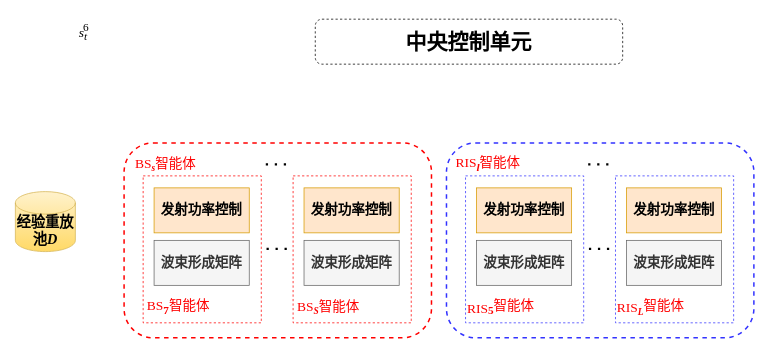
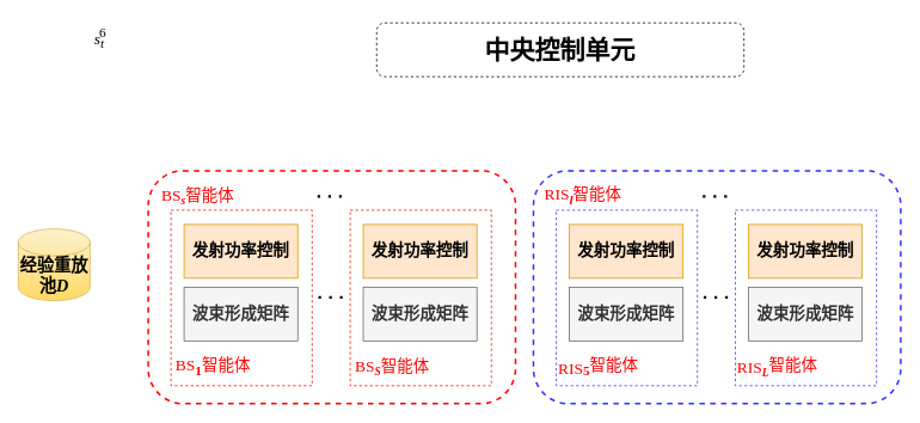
  <mxCell id="0" />
  <mxCell id="1" parent="0" />
  <mxCell id="2" value="&lt;font face=&quot;Times New Roman&quot;&gt;&lt;span style=&quot;font-size: 28px;&quot;&gt;&lt;b&gt;中央控制单元&lt;/b&gt;&lt;/span&gt;&lt;/font&gt;" style="rounded=1;whiteSpace=wrap;html=1;dashed=1;" vertex="1" parent="1"><mxGeometry x="420" y="25" width="410" height="60" as="geometry" /></mxCell>
  <mxCell id="3" value="&lt;font style=&quot;font-size: 19px;&quot; face=&quot;Times New Roman&quot;&gt;&lt;b&gt;经验重放池&lt;i&gt;D&lt;/i&gt;&lt;/b&gt;&lt;/font&gt;" style="shape=cylinder3;whiteSpace=wrap;html=1;boundedLbl=1;backgroundOutline=1;size=15;fillColor=#fff2cc;strokeColor=#d6b656;gradientColor=#ffd966;" vertex="1" parent="1"><mxGeometry x="20" y="255" width="80" height="80" as="geometry" /></mxCell>
  <mxCell id="4" value="" style="group" vertex="1" connectable="0" parent="1"><mxGeometry x="165" y="190" width="410" height="260" as="geometry" /></mxCell>
  <mxCell id="5" value="" style="rounded=1;whiteSpace=wrap;html=1;dashed=1;strokeWidth=2;strokeColor=#FF0000;" vertex="1" parent="4"><mxGeometry width="410" height="260" as="geometry" /></mxCell>
  <mxCell id="6" value="" style="group" vertex="1" connectable="0" parent="4"><mxGeometry x="40" y="60" width="166" height="190" as="geometry" /></mxCell>
  <mxCell id="7" value="" style="rounded=0;whiteSpace=wrap;html=1;dashed=1;strokeColor=#FF0000;strokeWidth=1;" vertex="1" parent="6"><mxGeometry x="-14.58" y="-16" width="157.58" height="196" as="geometry" /></mxCell>
  <mxCell id="8" value="&lt;font size=&quot;1&quot; face=&quot;Times New Roman&quot;&gt;&lt;b style=&quot;font-size: 18px;&quot;&gt;发射功率控制&lt;/b&gt;&lt;/font&gt;" style="rounded=0;whiteSpace=wrap;html=1;fillColor=#ffe6cc;strokeColor=#d79b00;movable=1;resizable=1;rotatable=1;deletable=1;editable=1;locked=0;connectable=1;" vertex="1" parent="6"><mxGeometry width="126.941" height="60" as="geometry" /></mxCell>
  <mxCell id="9" value="&lt;font size=&quot;1&quot; face=&quot;Times New Roman&quot;&gt;&lt;b style=&quot;font-size: 18px;&quot;&gt;波束形成矩阵&lt;/b&gt;&lt;/font&gt;" style="rounded=0;whiteSpace=wrap;html=1;fillColor=#f5f5f5;strokeColor=#666666;fontColor=#333333;movable=1;resizable=1;rotatable=1;deletable=1;editable=1;locked=0;connectable=1;" vertex="1" parent="6"><mxGeometry y="70" width="126.941" height="60" as="geometry" /></mxCell>
- <mxCell id="10" value="&lt;font color=&quot;#ff0000&quot; style=&quot;font-size: 18px;&quot; face=&quot;Times New Roman&quot;&gt;BS&lt;sub&gt;&lt;b&gt;7&lt;/b&gt;&lt;/sub&gt;智能体&lt;/font&gt;" style="text;html=1;align=center;verticalAlign=middle;resizable=0;points=[];autosize=1;strokeColor=none;fillColor=none;" vertex="1" parent="6"><mxGeometry x="-23.435" y="140" width="110" height="40" as="geometry" /></mxCell>
+ <mxCell id="10" value="&lt;font color=&quot;#ff0000&quot; style=&quot;font-size: 18px;&quot; face=&quot;Times New Roman&quot;&gt;BS&lt;sub&gt;&lt;b&gt;1&lt;/b&gt;&lt;/sub&gt;智能体&lt;/font&gt;" style="text;html=1;align=center;verticalAlign=middle;resizable=0;points=[];autosize=1;strokeColor=none;fillColor=none;" vertex="1" parent="6"><mxGeometry x="-23.435" y="140" width="110" height="40" as="geometry" /></mxCell>
  <mxCell id="11" value="" style="endArrow=none;dashed=1;html=1;dashPattern=1 3;strokeWidth=3;rounded=0;curved=0;endSize=6;jumpStyle=gap;jumpSize=13;" edge="1" parent="6"><mxGeometry width="50" height="50" relative="1" as="geometry"><mxPoint x="150" y="81.5" as="sourcePoint" /><mxPoint x="180" y="81.5" as="targetPoint" /></mxGeometry></mxCell>
  <mxCell id="12" value="&lt;font color=&quot;#ff0000&quot; style=&quot;font-size: 18px;&quot; face=&quot;Times New Roman&quot;&gt;BS&lt;/font&gt;&lt;font color=&quot;#ff0000&quot; face=&quot;Times New Roman&quot;&gt;&lt;span style=&quot;font-size: 15.0px;&quot;&gt;&lt;b&gt;&lt;i&gt;&lt;sub&gt;s&lt;/sub&gt;&lt;/i&gt;&lt;/b&gt;&lt;/span&gt;&lt;font size=&quot;4&quot;&gt;智能体&lt;/font&gt;&lt;/font&gt;" style="text;html=1;align=center;verticalAlign=middle;resizable=0;points=[];autosize=1;strokeColor=none;fillColor=none;" vertex="1" parent="4"><mxGeometry x="5" y="9" width="100" height="40" as="geometry" /></mxCell>
  <mxCell id="13" value="" style="group" vertex="1" connectable="0" parent="4"><mxGeometry x="240" y="60" width="166" height="190" as="geometry" /></mxCell>
  <mxCell id="14" value="" style="rounded=0;whiteSpace=wrap;html=1;dashed=1;strokeColor=#FF0000;strokeWidth=1;" vertex="1" parent="13"><mxGeometry x="-14.58" y="-16" width="157.58" height="196" as="geometry" /></mxCell>
  <mxCell id="15" value="&lt;font size=&quot;1&quot; face=&quot;Times New Roman&quot;&gt;&lt;b style=&quot;font-size: 18px;&quot;&gt;发射功率控制&lt;/b&gt;&lt;/font&gt;" style="rounded=0;whiteSpace=wrap;html=1;fillColor=#ffe6cc;strokeColor=#d79b00;movable=1;resizable=1;rotatable=1;deletable=1;editable=1;locked=0;connectable=1;" vertex="1" parent="13"><mxGeometry width="126.941" height="60" as="geometry" /></mxCell>
  <mxCell id="16" value="&lt;font size=&quot;1&quot; face=&quot;Times New Roman&quot;&gt;&lt;b style=&quot;font-size: 18px;&quot;&gt;波束形成矩阵&lt;/b&gt;&lt;/font&gt;" style="rounded=0;whiteSpace=wrap;html=1;fillColor=#f5f5f5;strokeColor=#666666;fontColor=#333333;movable=1;resizable=1;rotatable=1;deletable=1;editable=1;locked=0;connectable=1;" vertex="1" parent="13"><mxGeometry y="70" width="126.941" height="60" as="geometry" /></mxCell>
  <mxCell id="17" value="&lt;font color=&quot;#ff0000&quot; style=&quot;font-size: 18px;&quot; face=&quot;Times New Roman&quot;&gt;BS&lt;/font&gt;&lt;font style=&quot;font-size: 15.0px;&quot; color=&quot;#ff0000&quot; face=&quot;Times New Roman&quot;&gt;&lt;sub&gt;&lt;i&gt;&lt;b&gt;S&lt;/b&gt;&lt;/i&gt;&lt;/sub&gt;&lt;/font&gt;&lt;font color=&quot;#ff0000&quot; face=&quot;Times New Roman&quot;&gt;&lt;font size=&quot;4&quot;&gt;智能体&lt;/font&gt;&lt;/font&gt;" style="text;html=1;align=center;verticalAlign=middle;resizable=0;points=[];autosize=1;strokeColor=none;fillColor=none;" vertex="1" parent="13"><mxGeometry x="-23.435" y="140" width="110" height="40" as="geometry" /></mxCell>
  <mxCell id="18" value="" style="endArrow=none;dashed=1;html=1;dashPattern=1 3;strokeWidth=3;rounded=0;curved=0;endSize=6;jumpStyle=gap;jumpSize=13;" edge="1" parent="4"><mxGeometry width="50" height="50" relative="1" as="geometry"><mxPoint x="189" y="28.5" as="sourcePoint" /><mxPoint x="219" y="28.5" as="targetPoint" /></mxGeometry></mxCell>
  <mxCell id="19" value="" style="group" vertex="1" connectable="0" parent="1"><mxGeometry x="595" y="190" width="410" height="260" as="geometry" /></mxCell>
  <mxCell id="20" value="" style="rounded=1;whiteSpace=wrap;html=1;dashed=1;strokeWidth=2;strokeColor=#3333FF;" vertex="1" parent="19"><mxGeometry width="410" height="260" as="geometry" /></mxCell>
  <mxCell id="21" value="" style="group" vertex="1" connectable="0" parent="19"><mxGeometry x="40" y="60" width="166" height="190" as="geometry" /></mxCell>
  <mxCell id="22" value="" style="rounded=0;whiteSpace=wrap;html=1;dashed=1;strokeColor=#3333FF;strokeWidth=1;" vertex="1" parent="21"><mxGeometry x="-14.58" y="-16" width="157.58" height="196" as="geometry" /></mxCell>
  <mxCell id="23" value="&lt;font size=&quot;1&quot; face=&quot;Times New Roman&quot;&gt;&lt;b style=&quot;font-size: 18px;&quot;&gt;发射功率控制&lt;/b&gt;&lt;/font&gt;" style="rounded=0;whiteSpace=wrap;html=1;fillColor=#ffe6cc;strokeColor=#d79b00;movable=1;resizable=1;rotatable=1;deletable=1;editable=1;locked=0;connectable=1;" vertex="1" parent="21"><mxGeometry width="126.941" height="60" as="geometry" /></mxCell>
  <mxCell id="24" value="&lt;font size=&quot;1&quot; face=&quot;Times New Roman&quot;&gt;&lt;b style=&quot;font-size: 18px;&quot;&gt;波束形成矩阵&lt;/b&gt;&lt;/font&gt;" style="rounded=0;whiteSpace=wrap;html=1;fillColor=#f5f5f5;strokeColor=#666666;fontColor=#333333;movable=1;resizable=1;rotatable=1;deletable=1;editable=1;locked=0;connectable=1;" vertex="1" parent="21"><mxGeometry y="70" width="126.941" height="60" as="geometry" /></mxCell>
  <mxCell id="25" value="&lt;font color=&quot;#ff0000&quot; face=&quot;Times New Roman&quot;&gt;&lt;font style=&quot;vertical-align: sub;&quot; size=&quot;4&quot;&gt;RIS&lt;/font&gt;&lt;b style=&quot;font-size: 18px;&quot;&gt;&lt;sub&gt;5&lt;/sub&gt;&lt;/b&gt;&lt;font size=&quot;4&quot;&gt;智能体&lt;/font&gt;&lt;/font&gt;" style="text;html=1;align=center;verticalAlign=middle;resizable=0;points=[];autosize=1;strokeColor=none;fillColor=none;" vertex="1" parent="21"><mxGeometry x="-23.435" y="140" width="110" height="40" as="geometry" /></mxCell>
  <mxCell id="26" value="" style="endArrow=none;dashed=1;html=1;dashPattern=1 3;strokeWidth=3;rounded=0;curved=0;endSize=6;jumpStyle=gap;jumpSize=13;" edge="1" parent="21"><mxGeometry width="50" height="50" relative="1" as="geometry"><mxPoint x="150" y="81.5" as="sourcePoint" /><mxPoint x="180" y="81.5" as="targetPoint" /></mxGeometry></mxCell>
  <mxCell id="27" value="&lt;font color=&quot;#ff0000&quot; style=&quot;font-size: 18px;&quot; face=&quot;Times New Roman&quot;&gt;RIS&lt;b&gt;&lt;i&gt;&lt;sub&gt;l&lt;/sub&gt;&lt;/i&gt;&lt;/b&gt;智能体&lt;/font&gt;" style="text;html=1;align=center;verticalAlign=middle;resizable=0;points=[];autosize=1;strokeColor=none;fillColor=none;" vertex="1" parent="19"><mxGeometry y="9" width="110" height="40" as="geometry" /></mxCell>
  <mxCell id="28" value="" style="group" vertex="1" connectable="0" parent="19"><mxGeometry x="240" y="60" width="166" height="190" as="geometry" /></mxCell>
  <mxCell id="29" value="" style="rounded=0;whiteSpace=wrap;html=1;dashed=1;strokeColor=#3333FF;strokeWidth=1;" vertex="1" parent="28"><mxGeometry x="-14.58" y="-16" width="157.58" height="196" as="geometry" /></mxCell>
  <mxCell id="30" value="&lt;font size=&quot;1&quot; face=&quot;Times New Roman&quot;&gt;&lt;b style=&quot;font-size: 18px;&quot;&gt;发射功率控制&lt;/b&gt;&lt;/font&gt;" style="rounded=0;whiteSpace=wrap;html=1;fillColor=#ffe6cc;strokeColor=#d79b00;movable=1;resizable=1;rotatable=1;deletable=1;editable=1;locked=0;connectable=1;" vertex="1" parent="28"><mxGeometry width="126.941" height="60" as="geometry" /></mxCell>
  <mxCell id="31" value="&lt;font size=&quot;1&quot; face=&quot;Times New Roman&quot;&gt;&lt;b style=&quot;font-size: 18px;&quot;&gt;波束形成矩阵&lt;/b&gt;&lt;/font&gt;" style="rounded=0;whiteSpace=wrap;html=1;fillColor=#f5f5f5;strokeColor=#666666;fontColor=#333333;movable=1;resizable=1;rotatable=1;deletable=1;editable=1;locked=0;connectable=1;" vertex="1" parent="28"><mxGeometry y="70" width="126.941" height="60" as="geometry" /></mxCell>
  <mxCell id="32" value="&lt;font color=&quot;#ff0000&quot; face=&quot;Times New Roman&quot;&gt;&lt;sub&gt;&lt;font size=&quot;4&quot;&gt;RIS&lt;/font&gt;&lt;span style=&quot;font-size: 15.0px;&quot;&gt;&lt;b&gt;&lt;i&gt;&lt;sub&gt;L&lt;/sub&gt;&lt;/i&gt;&lt;/b&gt;&lt;/span&gt;&lt;/sub&gt;&lt;/font&gt;&lt;font color=&quot;#ff0000&quot; face=&quot;Times New Roman&quot;&gt;&lt;font size=&quot;4&quot;&gt;智能体&lt;/font&gt;&lt;/font&gt;" style="text;html=1;align=center;verticalAlign=middle;resizable=0;points=[];autosize=1;strokeColor=none;fillColor=none;" vertex="1" parent="28"><mxGeometry x="-23.435" y="140" width="110" height="40" as="geometry" /></mxCell>
  <mxCell id="33" value="" style="endArrow=none;dashed=1;html=1;dashPattern=1 3;strokeWidth=3;rounded=0;curved=0;endSize=6;jumpStyle=gap;jumpSize=13;" edge="1" parent="19"><mxGeometry width="50" height="50" relative="1" as="geometry"><mxPoint x="189" y="28.5" as="sourcePoint" /><mxPoint x="219" y="28.5" as="targetPoint" /></mxGeometry></mxCell>
  <mxCell id="34" value="" style="group" vertex="1" connectable="0" parent="1"><mxGeometry x="95" y="20" width="34" height="45" as="geometry" /></mxCell>
  <mxCell id="35" value="&lt;font face=&quot;Times New Roman&quot; style=&quot;font-size: 18px;&quot;&gt;&lt;i&gt;s&lt;sub&gt;t&lt;/sub&gt;&lt;/i&gt;&lt;/font&gt;" style="text;html=1;align=center;verticalAlign=middle;resizable=0;points=[];autosize=1;strokeColor=none;fillColor=none;" vertex="1" parent="34"><mxGeometry y="5" width="30" height="40" as="geometry" /></mxCell>
  <mxCell id="36" value="&lt;font size=&quot;4&quot; face=&quot;Times New Roman&quot;&gt;&lt;sup&gt;6&lt;/sup&gt;&lt;/font&gt;" style="text;html=1;align=center;verticalAlign=middle;resizable=0;points=[];autosize=1;strokeColor=none;fillColor=none;" vertex="1" parent="34"><mxGeometry x="4" width="30" height="40" as="geometry" /></mxCell>
